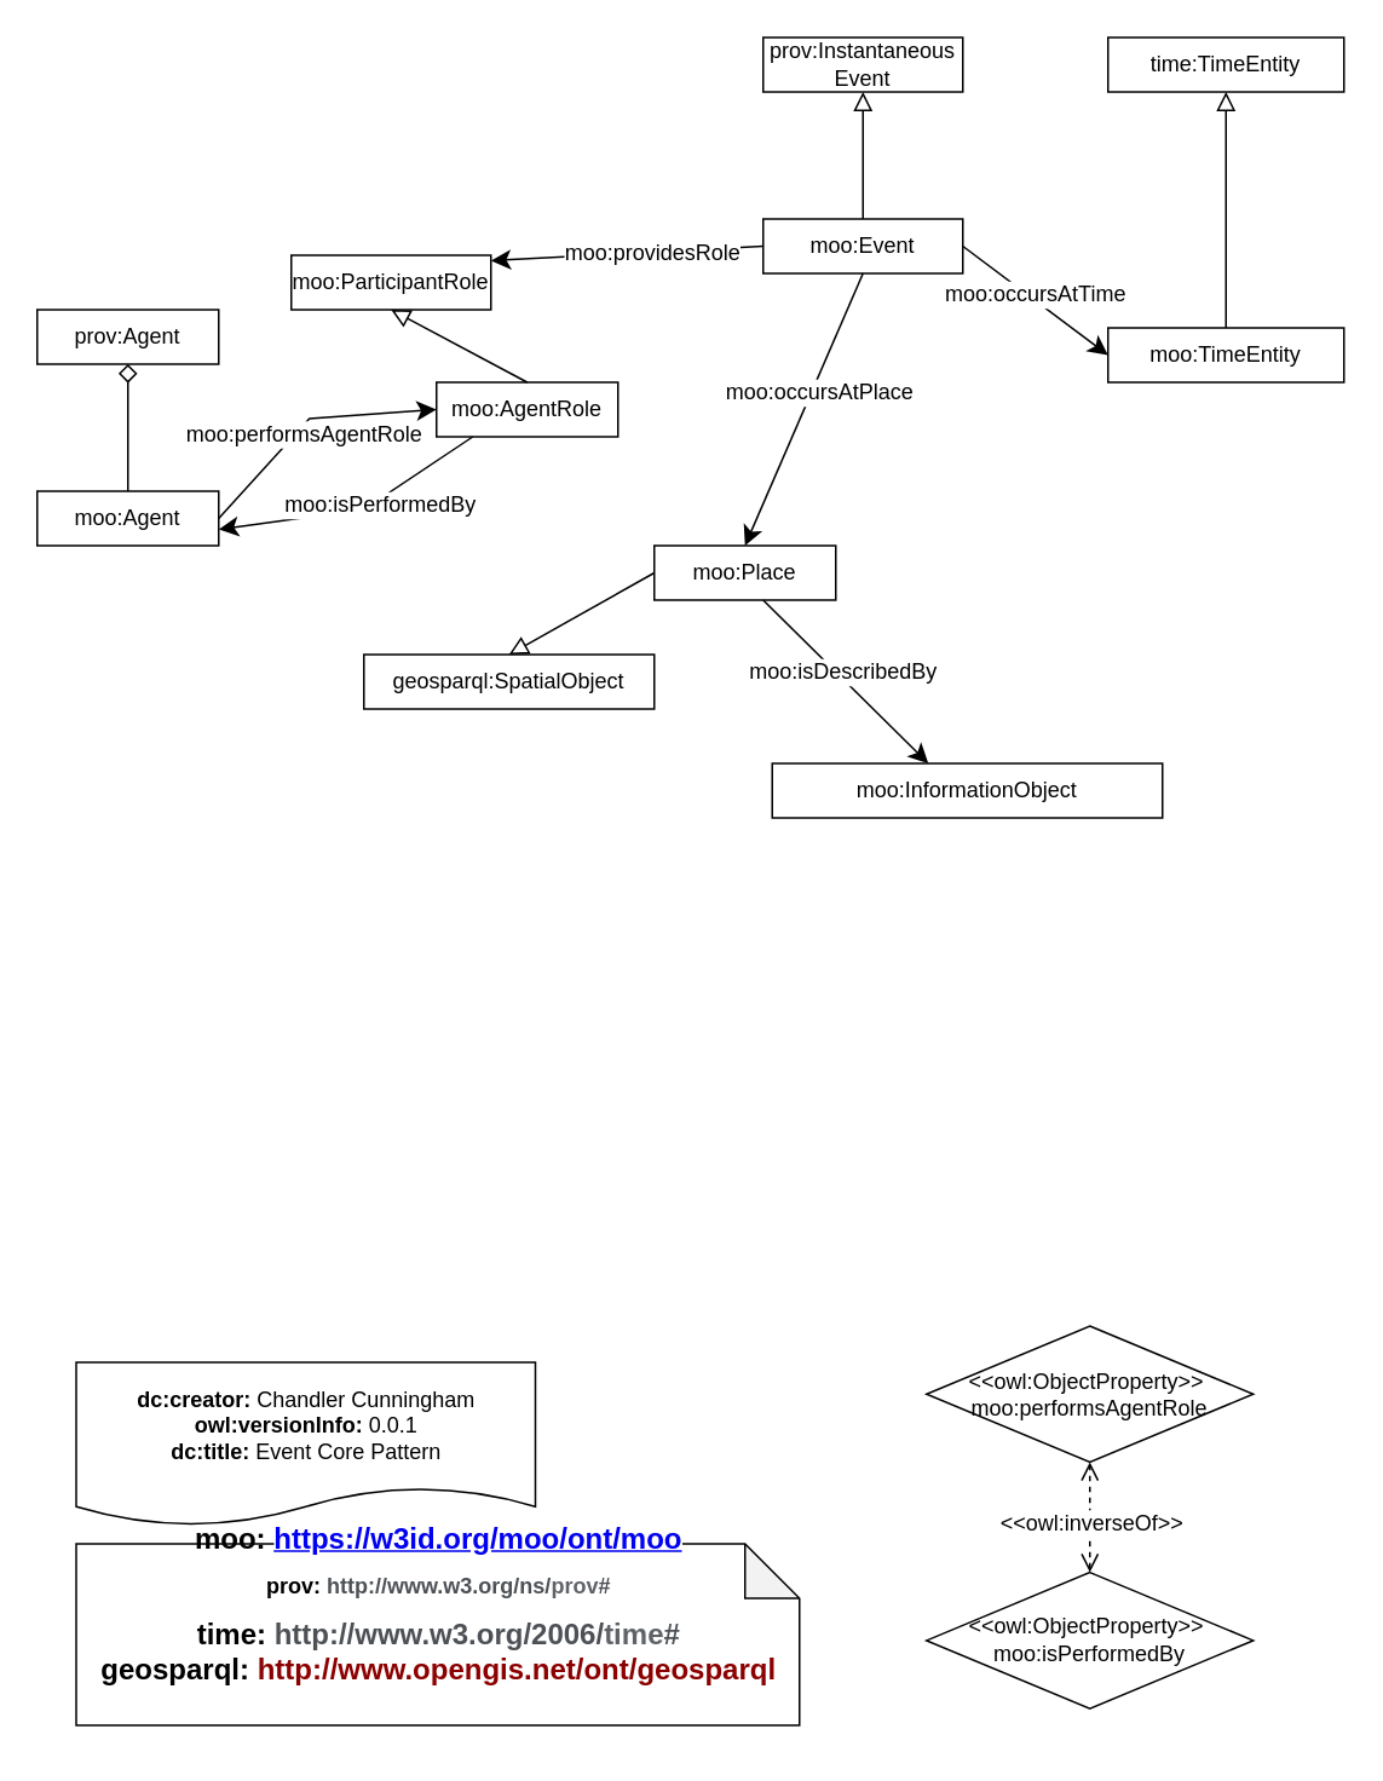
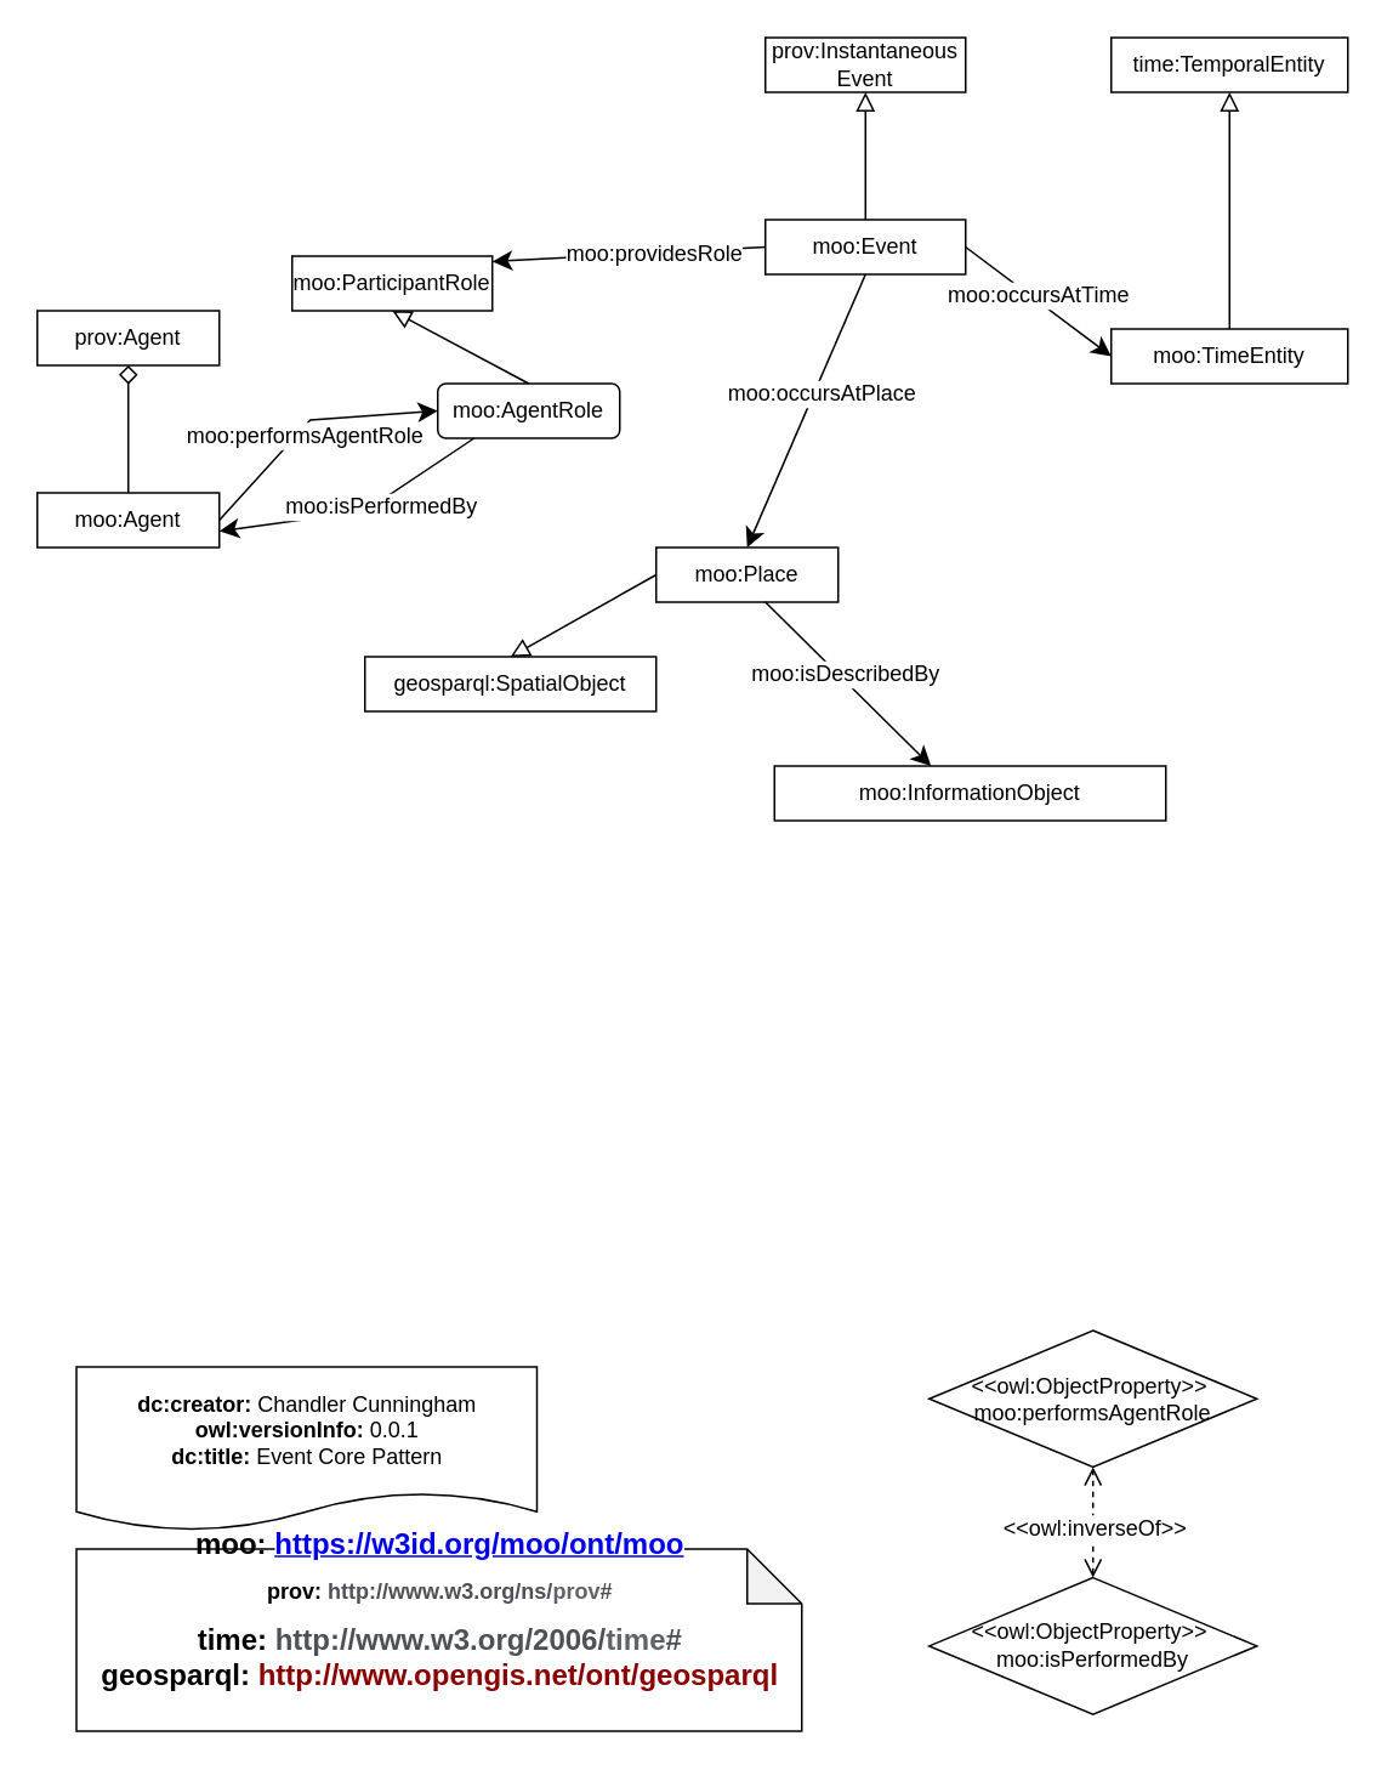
  <mxCell id="0" />
  <mxCell id="1" parent="0" />
  <mxCell id="2" value="&lt;div&gt;&lt;h5&gt;&lt;p&gt;&lt;font style=&quot;font-size: 12px&quot;&gt;&lt;span style=&quot;font-size: medium&quot;&gt;moo:&amp;nbsp;&lt;/span&gt;&lt;a href=&quot;https://w3id.org/moo/ont/moo&quot; style=&quot;font-size: medium ; box-sizing: border-box ; background-color: rgb(255 , 255 , 255) ; transition: all 80ms cubic-bezier(0.33 , 1 , 0.68 , 1) 0s , all 0s ease 0s , all 0s ease 0s , all 0s ease 0s&quot;&gt;https://w3id.org/moo/ont/moo&lt;/a&gt;&lt;br&gt;&lt;/font&gt;&lt;/p&gt;&lt;p&gt;&lt;font style=&quot;font-size: 12px&quot;&gt;prov:&amp;nbsp;&lt;span style=&quot;color: rgb(77 , 81 , 86) ; text-align: left ; background-color: rgb(255 , 255 , 255)&quot;&gt;http://www.w3.org/ns/&lt;/span&gt;&lt;span style=&quot;color: rgb(95 , 99 , 104) ; text-align: left ; background-color: rgb(255 , 255 , 255)&quot;&gt;prov&lt;/span&gt;&lt;span style=&quot;color: rgb(77 , 81 , 86) ; text-align: left ; background-color: rgb(255 , 255 , 255)&quot;&gt;#&lt;br&gt;&lt;/span&gt;&lt;/font&gt;&lt;/p&gt;&lt;p&gt;&lt;font size=&quot;3&quot;&gt;time:&amp;nbsp;&lt;span style=&quot;color: rgb(77 , 81 , 86) ; text-align: left ; background-color: rgb(255 , 255 , 255)&quot;&gt;http://www.w3.org/2006/&lt;/span&gt;&lt;span style=&quot;color: rgb(95 , 99 , 104) ; text-align: left ; background-color: rgb(255 , 255 , 255)&quot;&gt;time&lt;/span&gt;&lt;span style=&quot;color: rgb(77 , 81 , 86) ; text-align: left ; background-color: rgb(255 , 255 , 255)&quot;&gt;#&lt;br&gt;&lt;/span&gt;&lt;/font&gt;&lt;font size=&quot;3&quot;&gt;&lt;span&gt;geosparql:&amp;nbsp;&lt;/span&gt;&lt;span style=&quot;background-color: rgb(255 , 255 , 255) ; color: rgb(139 , 0 , 0) ; text-align: justify&quot;&gt;http://www.opengis.net/ont/geosparql&lt;br&gt;&lt;br&gt;&lt;/span&gt;&lt;/font&gt;&lt;/p&gt;&lt;/h5&gt;&lt;/div&gt;&lt;div&gt;&lt;br&gt;&lt;/div&gt;" style="shape=note;whiteSpace=wrap;html=1;backgroundOutline=1;darkOpacity=0.05;" parent="1" vertex="1"><mxGeometry x="41.5" y="850" width="398.5" height="100" as="geometry" /></mxCell>
  <mxCell id="3" value="&lt;div&gt;&lt;b&gt;dc:creator:&lt;/b&gt;&amp;nbsp;Chandler Cunningham&lt;/div&gt;&lt;div&gt;&lt;b&gt;owl:versionInfo:&lt;/b&gt; 0.0.1&lt;/div&gt;&lt;div&gt;&lt;b&gt;dc:title:&lt;/b&gt;&amp;nbsp;Event Core Pattern&lt;/div&gt;" style="shape=document;whiteSpace=wrap;html=1;boundedLbl=1;labelBackgroundColor=#ffffff;strokeColor=#000000;fontSize=12;fontColor=#000000;size=0.233;" parent="1" vertex="1"><mxGeometry x="41.5" y="750" width="253" height="90" as="geometry" /></mxCell>
  <mxCell id="4" value="prov:Instantaneous Event" style="rounded=0;whiteSpace=wrap;html=1;snapToPoint=1;points=[[0.1,0],[0.2,0],[0.3,0],[0.4,0],[0.5,0],[0.6,0],[0.7,0],[0.8,0],[0.9,0],[0,0.1],[0,0.3],[0,0.5],[0,0.7],[0,0.9],[0.1,1],[0.2,1],[0.3,1],[0.4,1],[0.5,1],[0.6,1],[0.7,1],[0.8,1],[0.9,1],[1,0.1],[1,0.3],[1,0.5],[1,0.7],[1,0.9]];" parent="1" vertex="1"><mxGeometry x="420" y="20" width="110" height="30" as="geometry" /></mxCell>
  <mxCell id="5" value="moo:Event" style="rounded=0;whiteSpace=wrap;html=1;snapToPoint=1;points=[[0.1,0],[0.2,0],[0.3,0],[0.4,0],[0.5,0],[0.6,0],[0.7,0],[0.8,0],[0.9,0],[0,0.1],[0,0.3],[0,0.5],[0,0.7],[0,0.9],[0.1,1],[0.2,1],[0.3,1],[0.4,1],[0.5,1],[0.6,1],[0.7,1],[0.8,1],[0.9,1],[1,0.1],[1,0.3],[1,0.5],[1,0.7],[1,0.9]];" parent="1" vertex="1"><mxGeometry x="420" y="120" width="110" height="30" as="geometry" /></mxCell>
- <mxCell id="6" value="time:TimeEntity" style="rounded=0;whiteSpace=wrap;html=1;snapToPoint=1;points=[[0.1,0],[0.2,0],[0.3,0],[0.4,0],[0.5,0],[0.6,0],[0.7,0],[0.8,0],[0.9,0],[0,0.1],[0,0.3],[0,0.5],[0,0.7],[0,0.9],[0.1,1],[0.2,1],[0.3,1],[0.4,1],[0.5,1],[0.6,1],[0.7,1],[0.8,1],[0.9,1],[1,0.1],[1,0.3],[1,0.5],[1,0.7],[1,0.9]];" parent="1" vertex="1"><mxGeometry x="610" y="20" width="130" height="30" as="geometry" /></mxCell>
+ <mxCell id="6" value="time:TemporalEntity" style="rounded=0;whiteSpace=wrap;html=1;snapToPoint=1;points=[[0.1,0],[0.2,0],[0.3,0],[0.4,0],[0.5,0],[0.6,0],[0.7,0],[0.8,0],[0.9,0],[0,0.1],[0,0.3],[0,0.5],[0,0.7],[0,0.9],[0.1,1],[0.2,1],[0.3,1],[0.4,1],[0.5,1],[0.6,1],[0.7,1],[0.8,1],[0.9,1],[1,0.1],[1,0.3],[1,0.5],[1,0.7],[1,0.9]];" parent="1" vertex="1"><mxGeometry x="610" y="20" width="130" height="30" as="geometry" /></mxCell>
  <mxCell id="7" value="moo:TimeEntity" style="rounded=0;whiteSpace=wrap;html=1;snapToPoint=1;points=[[0.1,0],[0.2,0],[0.3,0],[0.4,0],[0.5,0],[0.6,0],[0.7,0],[0.8,0],[0.9,0],[0,0.1],[0,0.3],[0,0.5],[0,0.7],[0,0.9],[0.1,1],[0.2,1],[0.3,1],[0.4,1],[0.5,1],[0.6,1],[0.7,1],[0.8,1],[0.9,1],[1,0.1],[1,0.3],[1,0.5],[1,0.7],[1,0.9]];" parent="1" vertex="1"><mxGeometry x="610" y="180" width="130" height="30" as="geometry" /></mxCell>
  <mxCell id="8" value="moo:ParticipantRole" style="rounded=0;whiteSpace=wrap;html=1;snapToPoint=1;points=[[0.1,0],[0.2,0],[0.3,0],[0.4,0],[0.5,0],[0.6,0],[0.7,0],[0.8,0],[0.9,0],[0,0.1],[0,0.3],[0,0.5],[0,0.7],[0,0.9],[0.1,1],[0.2,1],[0.3,1],[0.4,1],[0.5,1],[0.6,1],[0.7,1],[0.8,1],[0.9,1],[1,0.1],[1,0.3],[1,0.5],[1,0.7],[1,0.9]];" parent="1" vertex="1"><mxGeometry x="160" y="140" width="110" height="30" as="geometry" /></mxCell>
- <mxCell id="9" value="moo:AgentRole" style="rounded=0;whiteSpace=wrap;html=1;snapToPoint=1;points=[[0.1,0],[0.2,0],[0.3,0],[0.4,0],[0.5,0],[0.6,0],[0.7,0],[0.8,0],[0.9,0],[0,0.1],[0,0.3],[0,0.5],[0,0.7],[0,0.9],[0.1,1],[0.2,1],[0.3,1],[0.4,1],[0.5,1],[0.6,1],[0.7,1],[0.8,1],[0.9,1],[1,0.1],[1,0.3],[1,0.5],[1,0.7],[1,0.9]];" parent="1" vertex="1"><mxGeometry x="240" y="210" width="100" height="30" as="geometry" /></mxCell>
+ <mxCell id="9" value="moo:AgentRole" style="whiteSpace=wrap;html=1;snapToPoint=1;points=[[0.1,0],[0.2,0],[0.3,0],[0.4,0],[0.5,0],[0.6,0],[0.7,0],[0.8,0],[0.9,0],[0,0.1],[0,0.3],[0,0.5],[0,0.7],[0,0.9],[0.1,1],[0.2,1],[0.3,1],[0.4,1],[0.5,1],[0.6,1],[0.7,1],[0.8,1],[0.9,1],[1,0.1],[1,0.3],[1,0.5],[1,0.7],[1,0.9]];rounded=1;" parent="1" vertex="1"><mxGeometry x="240" y="210" width="100" height="30" as="geometry" /></mxCell>
  <mxCell id="10" value="prov:Agent" style="rounded=0;whiteSpace=wrap;html=1;snapToPoint=1;points=[[0.1,0],[0.2,0],[0.3,0],[0.4,0],[0.5,0],[0.6,0],[0.7,0],[0.8,0],[0.9,0],[0,0.1],[0,0.3],[0,0.5],[0,0.7],[0,0.9],[0.1,1],[0.2,1],[0.3,1],[0.4,1],[0.5,1],[0.6,1],[0.7,1],[0.8,1],[0.9,1],[1,0.1],[1,0.3],[1,0.5],[1,0.7],[1,0.9]];" parent="1" vertex="1"><mxGeometry x="20" y="170" width="100" height="30" as="geometry" /></mxCell>
  <mxCell id="11" value="moo:Agent" style="rounded=0;whiteSpace=wrap;html=1;snapToPoint=1;points=[[0.1,0],[0.2,0],[0.3,0],[0.4,0],[0.5,0],[0.6,0],[0.7,0],[0.8,0],[0.9,0],[0,0.1],[0,0.3],[0,0.5],[0,0.7],[0,0.9],[0.1,1],[0.2,1],[0.3,1],[0.4,1],[0.5,1],[0.6,1],[0.7,1],[0.8,1],[0.9,1],[1,0.1],[1,0.3],[1,0.5],[1,0.7],[1,0.9]];" parent="1" vertex="1"><mxGeometry x="20" y="270" width="100" height="30" as="geometry" /></mxCell>
  <mxCell id="12" value="" style="endArrow=block;html=1;fontColor=#000099;exitX=0.5;exitY=0;exitDx=0;exitDy=0;endFill=0;entryX=0.5;entryY=1;entryDx=0;entryDy=0;endSize=8;arcSize=0;" parent="1" source="5" target="4" edge="1"><mxGeometry width="50" height="50" relative="1" as="geometry"><mxPoint x="205" y="290" as="sourcePoint" /><mxPoint x="363" y="290" as="targetPoint" /></mxGeometry></mxCell>
  <mxCell id="13" value="" style="endArrow=block;html=1;fontColor=#000099;exitX=0.5;exitY=0;exitDx=0;exitDy=0;endFill=0;entryX=0.5;entryY=1;entryDx=0;entryDy=0;endSize=8;arcSize=0;" parent="1" source="7" target="6" edge="1"><mxGeometry width="50" height="50" relative="1" as="geometry"><mxPoint x="485" y="130" as="sourcePoint" /><mxPoint x="485" y="60" as="targetPoint" /></mxGeometry></mxCell>
  <mxCell id="14" value="" style="endArrow=block;html=1;fontColor=#000099;exitX=0.5;exitY=0;exitDx=0;exitDy=0;endFill=0;entryX=0.5;entryY=1;entryDx=0;entryDy=0;endSize=8;arcSize=0;" parent="1" source="9" target="8" edge="1"><mxGeometry width="50" height="50" relative="1" as="geometry"><mxPoint x="495" y="140" as="sourcePoint" /><mxPoint x="495" y="70" as="targetPoint" /></mxGeometry></mxCell>
  <mxCell id="15" value="" style="endArrow=diamond;html=1;fontColor=#000099;exitX=0.5;exitY=0;exitDx=0;exitDy=0;endFill=0;entryX=0.5;entryY=1;entryDx=0;entryDy=0;endSize=8;arcSize=0;" parent="1" source="11" target="10" edge="1"><mxGeometry width="50" height="50" relative="1" as="geometry"><mxPoint x="455" y="200" as="sourcePoint" /><mxPoint x="455" y="130" as="targetPoint" /></mxGeometry></mxCell>
  <mxCell id="16" value="&lt;div&gt;&amp;lt;&amp;lt;owl:ObjectProperty&amp;gt;&amp;gt;&amp;nbsp;&lt;br&gt;&lt;/div&gt;&lt;div&gt;moo:performsAgentRole&lt;/div&gt;" style="rhombus;whiteSpace=wrap;html=1;" parent="1" vertex="1"><mxGeometry x="510" y="730" width="180" height="75" as="geometry" /></mxCell>
  <mxCell id="17" value="&lt;div&gt;&amp;lt;&amp;lt;owl:ObjectProperty&amp;gt;&amp;gt;&amp;nbsp;&lt;/div&gt;&lt;div&gt;moo:isPerformedBy&lt;br&gt;&lt;/div&gt;" style="rhombus;whiteSpace=wrap;html=1;" parent="1" vertex="1"><mxGeometry x="510" y="865.75" width="180" height="75" as="geometry" /></mxCell>
  <mxCell id="18" value="" style="endArrow=open;html=1;fontColor=#000099;endFill=0;dashed=1;entryX=0.5;entryY=1;entryDx=0;entryDy=0;endSize=8;startArrow=open;startFill=0;startSize=8;" parent="1" source="17" target="16" edge="1"><mxGeometry width="50" height="50" relative="1" as="geometry"><mxPoint x="370" y="865" as="sourcePoint" /><mxPoint x="370" y="795" as="targetPoint" /></mxGeometry></mxCell>
  <mxCell id="19" value="&amp;lt;&amp;lt;owl:inverseOf&amp;gt;&amp;gt;" style="text;html=1;align=center;verticalAlign=middle;resizable=0;points=[];fontColor=#000000;labelBackgroundColor=#ffffff;" parent="18" vertex="1" connectable="0"><mxGeometry x="-0.328" relative="1" as="geometry"><mxPoint y="-7.14" as="offset" /></mxGeometry></mxCell>
  <mxCell id="20" value="" style="endArrow=classic;html=1;exitX=1;exitY=0.5;exitDx=0;exitDy=0;entryX=0;entryY=0.5;entryDx=0;entryDy=0;endSize=8;arcSize=0;" parent="1" source="11" target="9" edge="1"><mxGeometry width="50" height="50" relative="1" as="geometry"><mxPoint x="240" y="385" as="sourcePoint" /><mxPoint x="414" y="385" as="targetPoint" /><Array as="points"><mxPoint x="170" y="230" /></Array></mxGeometry></mxCell>
  <mxCell id="21" value="&lt;div&gt;moo:performsAgentRole&lt;/div&gt;" style="text;html=1;align=center;verticalAlign=middle;resizable=0;points=[];labelBackgroundColor=#ffffff;" parent="20" vertex="1" connectable="0"><mxGeometry x="-0.127" relative="1" as="geometry"><mxPoint x="4.17" as="offset" /></mxGeometry></mxCell>
  <mxCell id="22" value="moo:InformationObject" style="rounded=0;whiteSpace=wrap;html=1;snapToPoint=1;points=[[0.1,0],[0.2,0],[0.3,0],[0.4,0],[0.5,0],[0.6,0],[0.7,0],[0.8,0],[0.9,0],[0,0.1],[0,0.3],[0,0.5],[0,0.7],[0,0.9],[0.1,1],[0.2,1],[0.3,1],[0.4,1],[0.5,1],[0.6,1],[0.7,1],[0.8,1],[0.9,1],[1,0.1],[1,0.3],[1,0.5],[1,0.7],[1,0.9]];" parent="1" vertex="1"><mxGeometry x="425" y="420" width="215" height="30" as="geometry" /></mxCell>
  <mxCell id="23" value="" style="endArrow=classic;html=1;exitX=0.2;exitY=1;exitDx=0;exitDy=0;entryX=1;entryY=0.7;entryDx=0;entryDy=0;endSize=8;arcSize=0;" parent="1" source="9" target="11" edge="1"><mxGeometry width="50" height="50" relative="1" as="geometry"><mxPoint x="31" y="518.33" as="sourcePoint" /><mxPoint x="243" y="518.33" as="targetPoint" /><Array as="points"><mxPoint x="200" y="280" /></Array></mxGeometry></mxCell>
  <mxCell id="24" value="moo:isPerformedBy" style="text;html=1;align=center;verticalAlign=middle;resizable=0;points=[];labelBackgroundColor=#ffffff;" parent="23" vertex="1" connectable="0"><mxGeometry x="-0.127" relative="1" as="geometry"><mxPoint x="4.17" as="offset" /></mxGeometry></mxCell>
  <mxCell id="25" value="moo:Place" style="rounded=0;whiteSpace=wrap;html=1;snapToPoint=1;points=[[0.1,0],[0.2,0],[0.3,0],[0.4,0],[0.5,0],[0.6,0],[0.7,0],[0.8,0],[0.9,0],[0,0.1],[0,0.3],[0,0.5],[0,0.7],[0,0.9],[0.1,1],[0.2,1],[0.3,1],[0.4,1],[0.5,1],[0.6,1],[0.7,1],[0.8,1],[0.9,1],[1,0.1],[1,0.3],[1,0.5],[1,0.7],[1,0.9]];" parent="1" vertex="1"><mxGeometry x="360" y="300" width="100" height="30" as="geometry" /></mxCell>
  <mxCell id="26" value="geosparql:SpatialObject" style="rounded=0;whiteSpace=wrap;html=1;snapToPoint=1;points=[[0.1,0],[0.2,0],[0.3,0],[0.4,0],[0.5,0],[0.6,0],[0.7,0],[0.8,0],[0.9,0],[0,0.1],[0,0.3],[0,0.5],[0,0.7],[0,0.9],[0.1,1],[0.2,1],[0.3,1],[0.4,1],[0.5,1],[0.6,1],[0.7,1],[0.8,1],[0.9,1],[1,0.1],[1,0.3],[1,0.5],[1,0.7],[1,0.9]];" parent="1" vertex="1"><mxGeometry x="200" y="360" width="160" height="30" as="geometry" /></mxCell>
  <mxCell id="27" value="" style="endArrow=classic;html=1;exitX=0;exitY=0.5;exitDx=0;exitDy=0;entryX=1;entryY=0.1;entryDx=0;entryDy=0;endSize=8;arcSize=0;" parent="1" source="5" target="8" edge="1"><mxGeometry width="50" height="50" relative="1" as="geometry"><mxPoint x="180" y="478.33" as="sourcePoint" /><mxPoint x="392" y="478.33" as="targetPoint" /></mxGeometry></mxCell>
  <mxCell id="28" value="&lt;div&gt;moo:providesRole&lt;/div&gt;" style="text;html=1;align=center;verticalAlign=middle;resizable=0;points=[];labelBackgroundColor=#ffffff;" parent="27" vertex="1" connectable="0"><mxGeometry x="-0.127" relative="1" as="geometry"><mxPoint x="4.17" as="offset" /></mxGeometry></mxCell>
  <mxCell id="29" value="" style="endArrow=classic;html=1;exitX=0.5;exitY=1;exitDx=0;exitDy=0;entryX=0.5;entryY=0;entryDx=0;entryDy=0;endSize=8;arcSize=0;" parent="1" source="5" target="25" edge="1"><mxGeometry width="50" height="50" relative="1" as="geometry"><mxPoint x="310" y="385" as="sourcePoint" /><mxPoint x="484" y="385" as="targetPoint" /></mxGeometry></mxCell>
  <mxCell id="30" value="&lt;div&gt;moo:occursAtPlace&lt;/div&gt;" style="text;html=1;align=center;verticalAlign=middle;resizable=0;points=[];labelBackgroundColor=#ffffff;" parent="29" vertex="1" connectable="0"><mxGeometry x="-0.127" relative="1" as="geometry"><mxPoint x="4.17" as="offset" /></mxGeometry></mxCell>
  <mxCell id="31" value="" style="endArrow=block;html=1;fontColor=#000099;exitX=0;exitY=0.5;exitDx=0;exitDy=0;endFill=0;entryX=0.5;entryY=0;entryDx=0;entryDy=0;endSize=8;arcSize=0;" parent="1" source="25" target="26" edge="1"><mxGeometry width="50" height="50" relative="1" as="geometry"><mxPoint x="485" y="130" as="sourcePoint" /><mxPoint x="485" y="60" as="targetPoint" /></mxGeometry></mxCell>
  <mxCell id="32" value="" style="endArrow=classic;html=1;exitX=0.6;exitY=1;exitDx=0;exitDy=0;entryX=0.4;entryY=0;entryDx=0;entryDy=0;endSize=8;arcSize=0;" parent="1" source="25" target="22" edge="1"><mxGeometry width="50" height="50" relative="1" as="geometry"><mxPoint x="485" y="160" as="sourcePoint" /><mxPoint x="420" y="310" as="targetPoint" /></mxGeometry></mxCell>
  <mxCell id="33" value="&lt;div&gt;moo:isDescribedBy&lt;/div&gt;" style="text;html=1;align=center;verticalAlign=middle;resizable=0;points=[];labelBackgroundColor=#ffffff;" parent="32" vertex="1" connectable="0"><mxGeometry x="-0.127" relative="1" as="geometry"><mxPoint x="4.17" as="offset" /></mxGeometry></mxCell>
  <mxCell id="34" value="" style="endArrow=classic;html=1;exitX=1;exitY=0.5;exitDx=0;exitDy=0;entryX=0;entryY=0.5;entryDx=0;entryDy=0;endSize=8;arcSize=0;" parent="1" source="5" target="7" edge="1"><mxGeometry width="50" height="50" relative="1" as="geometry"><mxPoint x="485" y="160" as="sourcePoint" /><mxPoint x="420" y="310" as="targetPoint" /></mxGeometry></mxCell>
  <mxCell id="35" value="&lt;div&gt;moo:occursAtTime&lt;/div&gt;" style="text;html=1;align=center;verticalAlign=middle;resizable=0;points=[];labelBackgroundColor=#ffffff;" parent="34" vertex="1" connectable="0"><mxGeometry x="-0.127" relative="1" as="geometry"><mxPoint x="4.17" as="offset" /></mxGeometry></mxCell>
